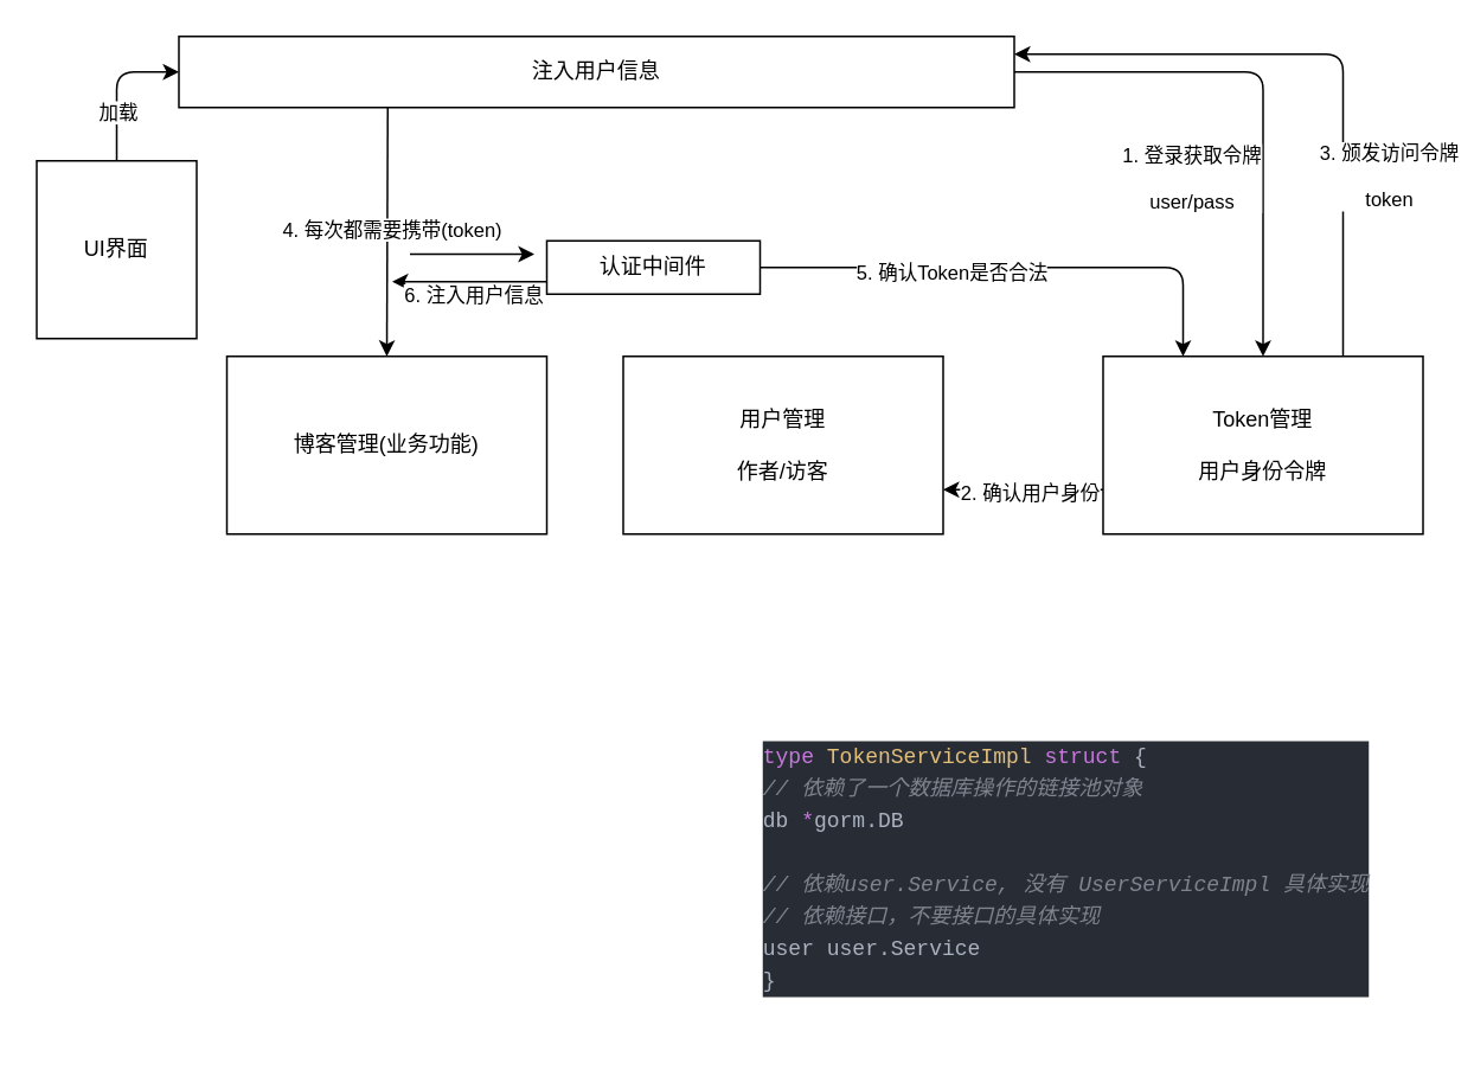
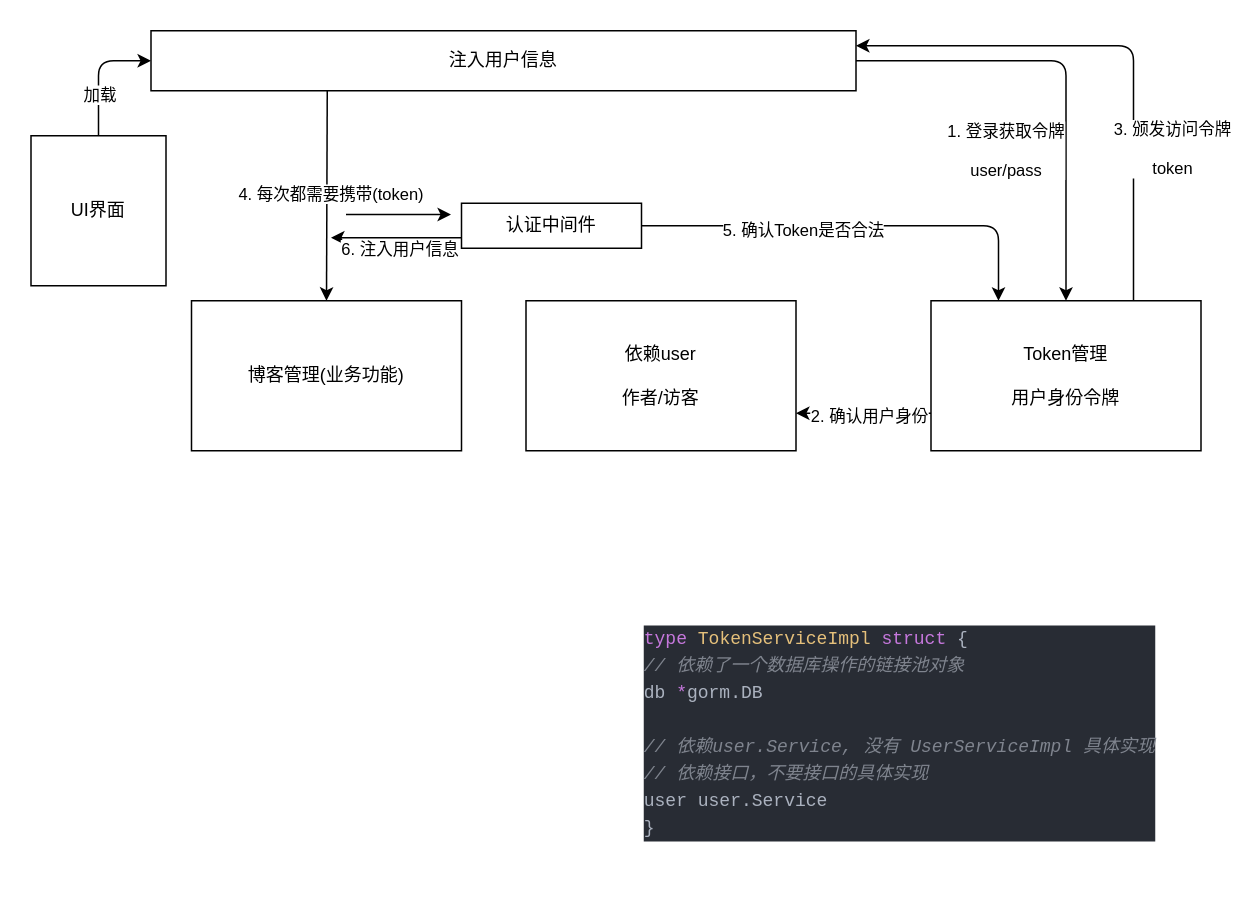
  <mxCell id="0" />
  <mxCell id="1" parent="0" />
  <mxCell id="2" value="博客管理(业务功能)" style="rounded=0;whiteSpace=wrap;html=1;" parent="1" vertex="1"><mxGeometry x="127" y="200" width="180" height="100" as="geometry" /></mxCell>
- <mxCell id="3" value="用户管理&lt;br&gt;&lt;br&gt;作者/访客" style="rounded=0;whiteSpace=wrap;html=1;" parent="1" vertex="1"><mxGeometry x="350" y="200" width="180" height="100" as="geometry" /></mxCell>
+ <mxCell id="3" value="依赖user&lt;br&gt;&lt;br&gt;作者/访客" style="rounded=0;whiteSpace=wrap;html=1;" parent="1" vertex="1"><mxGeometry x="350" y="200" width="180" height="100" as="geometry" /></mxCell>
  <mxCell id="4" style="edgeStyle=none;html=1;exitX=0.25;exitY=1;exitDx=0;exitDy=0;entryX=0.5;entryY=0;entryDx=0;entryDy=0;" parent="1" source="7" target="2" edge="1"><mxGeometry relative="1" as="geometry" /></mxCell>
  <mxCell id="5" value="4. 每次都需要携带(token)" style="edgeLabel;html=1;align=center;verticalAlign=middle;resizable=0;points=[];" parent="4" vertex="1" connectable="0"><mxGeometry x="-0.034" y="2" relative="1" as="geometry"><mxPoint as="offset" /></mxGeometry></mxCell>
  <mxCell id="6" value="1. 登录获取令牌&lt;br&gt;&lt;br&gt;user/pass" style="edgeStyle=orthogonalEdgeStyle;html=1;exitX=1;exitY=0.5;exitDx=0;exitDy=0;entryX=0.5;entryY=0;entryDx=0;entryDy=0;" parent="1" source="7" target="18" edge="1"><mxGeometry x="0.333" y="-40" relative="1" as="geometry"><mxPoint as="offset" /></mxGeometry></mxCell>
  <mxCell id="7" value="注入用户信息" style="rounded=0;whiteSpace=wrap;html=1;" parent="1" vertex="1"><mxGeometry x="100" y="20" width="470" height="40" as="geometry" /></mxCell>
  <mxCell id="8" style="edgeStyle=orthogonalEdgeStyle;html=1;exitX=0;exitY=1;exitDx=0;exitDy=0;" parent="1" edge="1"><mxGeometry relative="1" as="geometry"><mxPoint x="220" y="158" as="targetPoint" /><mxPoint x="307" y="158" as="sourcePoint" /><Array as="points"><mxPoint x="290" y="158" /><mxPoint x="290" y="158" /></Array></mxGeometry></mxCell>
  <mxCell id="9" value="6. 注入用户信息" style="edgeLabel;html=1;align=center;verticalAlign=middle;resizable=0;points=[];" parent="8" vertex="1" connectable="0"><mxGeometry x="-0.029" y="-5" relative="1" as="geometry"><mxPoint y="12" as="offset" /></mxGeometry></mxCell>
  <mxCell id="10" style="edgeStyle=orthogonalEdgeStyle;html=1;exitX=1;exitY=0.5;exitDx=0;exitDy=0;entryX=0.25;entryY=0;entryDx=0;entryDy=0;" parent="1" source="12" target="18" edge="1"><mxGeometry relative="1" as="geometry" /></mxCell>
  <mxCell id="11" value="5. 确认Token是否合法" style="edgeLabel;html=1;align=center;verticalAlign=middle;resizable=0;points=[];" parent="10" vertex="1" connectable="0"><mxGeometry x="-0.255" y="-2" relative="1" as="geometry"><mxPoint as="offset" /></mxGeometry></mxCell>
  <mxCell id="12" value="认证中间件" style="rounded=0;whiteSpace=wrap;html=1;" parent="1" vertex="1"><mxGeometry x="307" y="135" width="120" height="30" as="geometry" /></mxCell>
  <mxCell id="13" value="" style="endArrow=classic;html=1;" parent="1" edge="1"><mxGeometry width="50" height="50" relative="1" as="geometry"><mxPoint x="230" y="142.5" as="sourcePoint" /><mxPoint x="300" y="142.5" as="targetPoint" /></mxGeometry></mxCell>
  <mxCell id="14" style="edgeStyle=orthogonalEdgeStyle;html=1;exitX=0.75;exitY=0;exitDx=0;exitDy=0;entryX=1;entryY=0.25;entryDx=0;entryDy=0;" parent="1" source="18" target="7" edge="1"><mxGeometry relative="1" as="geometry" /></mxCell>
  <mxCell id="15" value="3. 颁发访问令牌&lt;br&gt;&lt;br&gt;token" style="edgeLabel;html=1;align=center;verticalAlign=middle;resizable=0;points=[];" parent="14" vertex="1" connectable="0"><mxGeometry x="-0.356" y="-4" relative="1" as="geometry"><mxPoint x="21" y="12" as="offset" /></mxGeometry></mxCell>
  <mxCell id="16" style="edgeStyle=orthogonalEdgeStyle;html=1;exitX=0;exitY=0.75;exitDx=0;exitDy=0;entryX=1;entryY=0.75;entryDx=0;entryDy=0;" parent="1" source="18" target="3" edge="1"><mxGeometry relative="1" as="geometry" /></mxCell>
  <mxCell id="17" value="2. 确认用户身份" style="edgeLabel;html=1;align=center;verticalAlign=middle;resizable=0;points=[];" parent="16" vertex="1" connectable="0"><mxGeometry x="-0.064" y="1" relative="1" as="geometry"><mxPoint as="offset" /></mxGeometry></mxCell>
  <mxCell id="18" value="Token管理&lt;br&gt;&lt;br&gt;用户身份令牌" style="rounded=0;whiteSpace=wrap;html=1;" parent="1" vertex="1"><mxGeometry x="620" y="200" width="180" height="100" as="geometry" /></mxCell>
  <mxCell id="19" value="&lt;meta charset=&quot;utf-8&quot;&gt;&lt;div style=&quot;color: rgb(171, 178, 191); background-color: rgb(40, 44, 52); font-family: Menlo, Monaco, &amp;quot;Courier New&amp;quot;, monospace; font-weight: normal; font-size: 12px; line-height: 18px;&quot;&gt;&lt;div&gt;&lt;span style=&quot;color: #c678dd;&quot;&gt;type&lt;/span&gt;&lt;span style=&quot;color: #abb2bf;&quot;&gt; &lt;/span&gt;&lt;span style=&quot;color: #e5c07b;&quot;&gt;TokenServiceImpl&lt;/span&gt;&lt;span style=&quot;color: #abb2bf;&quot;&gt; &lt;/span&gt;&lt;span style=&quot;color: #c678dd;&quot;&gt;struct&lt;/span&gt;&lt;span style=&quot;color: #abb2bf;&quot;&gt; {&lt;/span&gt;&lt;/div&gt;&lt;div&gt;&lt;span style=&quot;color: #abb2bf;&quot;&gt;    &lt;/span&gt;&lt;span style=&quot;color: #7f848e;font-style: italic;&quot;&gt;// 依赖了一个数据库操作的链接池对象&lt;/span&gt;&lt;/div&gt;&lt;div&gt;&lt;span style=&quot;color: #abb2bf;&quot;&gt;    db &lt;/span&gt;&lt;span style=&quot;color: #c678dd;&quot;&gt;*&lt;/span&gt;&lt;span style=&quot;color: #abb2bf;&quot;&gt;gorm.DB&lt;/span&gt;&lt;/div&gt;&lt;br&gt;&lt;div&gt;&lt;span style=&quot;color: #abb2bf;&quot;&gt;    &lt;/span&gt;&lt;span style=&quot;color: #7f848e;font-style: italic;&quot;&gt;// 依赖user.Service, 没有 UserServiceImpl 具体实现&lt;/span&gt;&lt;/div&gt;&lt;div&gt;&lt;span style=&quot;color: #abb2bf;&quot;&gt;    &lt;/span&gt;&lt;span style=&quot;color: #7f848e;font-style: italic;&quot;&gt;// 依赖接口，不要接口的具体实现&lt;/span&gt;&lt;/div&gt;&lt;div&gt;&lt;span style=&quot;color: #abb2bf;&quot;&gt;    user user.Service&lt;/span&gt;&lt;/div&gt;&lt;div&gt;&lt;span style=&quot;color: #abb2bf;&quot;&gt;}&lt;/span&gt;&lt;/div&gt;&lt;/div&gt;" style="text;whiteSpace=wrap;html=1;" parent="1" vertex="1"><mxGeometry x="427" y="410" width="380" height="170" as="geometry" /></mxCell>
  <mxCell id="20" style="edgeStyle=orthogonalEdgeStyle;html=1;exitX=0.5;exitY=0;exitDx=0;exitDy=0;entryX=0;entryY=0.5;entryDx=0;entryDy=0;" parent="1" source="22" target="7" edge="1"><mxGeometry relative="1" as="geometry" /></mxCell>
  <mxCell id="21" value="加载" style="edgeLabel;html=1;align=center;verticalAlign=middle;resizable=0;points=[];" parent="20" vertex="1" connectable="0"><mxGeometry x="-0.345" relative="1" as="geometry"><mxPoint as="offset" /></mxGeometry></mxCell>
  <mxCell id="22" value="UI界面" style="rounded=0;whiteSpace=wrap;html=1;" parent="1" vertex="1"><mxGeometry x="20" y="90" width="90" height="100" as="geometry" /></mxCell>
